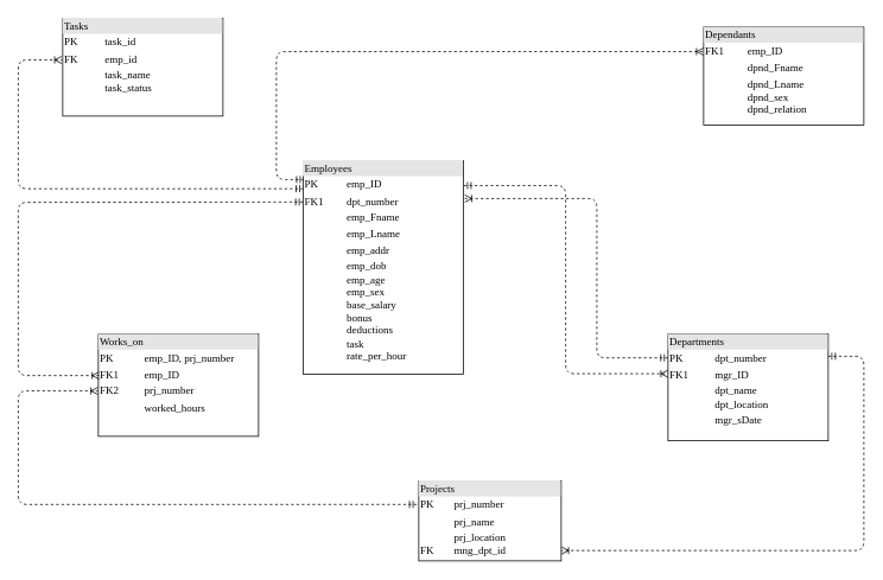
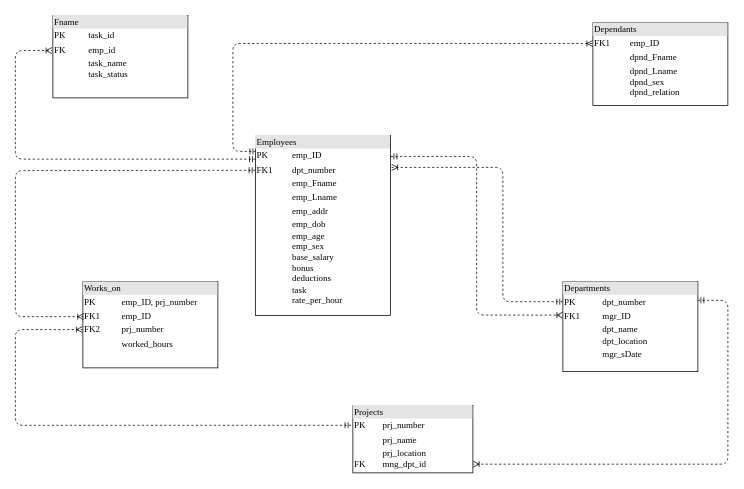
  <mxCell id="0" />
  <mxCell id="1" parent="0" />
  <mxCell id="2" style="edgeStyle=orthogonalEdgeStyle;html=1;dashed=1;labelBackgroundColor=none;startArrow=ERmandOne;endArrow=ERoneToMany;fontFamily=Verdana;fontSize=12;align=left;exitX=0.004;exitY=0.089;exitDx=0;exitDy=0;entryX=0;entryY=0.25;entryDx=0;entryDy=0;exitPerimeter=0;" parent="1" source="3" target="7" edge="1"><mxGeometry relative="1" as="geometry"><mxPoint x="590" y="250" as="sourcePoint" /><mxPoint x="750" y="350" as="targetPoint" /><Array as="points"><mxPoint x="310" y="201" /><mxPoint x="310" y="57" /></Array></mxGeometry></mxCell>
  <mxCell id="3" value="&lt;div style=&quot;box-sizing: border-box ; width: 100% ; background: #e4e4e4 ; padding: 2px&quot;&gt;Employees&lt;/div&gt;&lt;table style=&quot;width: 100% ; font-size: 1em&quot; cellpadding=&quot;2&quot; cellspacing=&quot;0&quot;&gt;&lt;tbody&gt;&lt;tr&gt;&lt;td&gt;PK&lt;/td&gt;&lt;td&gt;emp_ID&lt;/td&gt;&lt;/tr&gt;&lt;tr&gt;&lt;td&gt;FK1&lt;/td&gt;&lt;td&gt;dpt_number&lt;/td&gt;&lt;/tr&gt;&lt;tr&gt;&lt;td&gt;&lt;/td&gt;&lt;td&gt;emp_Fname&lt;/td&gt;&lt;/tr&gt;&lt;tr&gt;&lt;td&gt;&lt;br&gt;&lt;/td&gt;&lt;td&gt;emp_Lname&lt;br&gt;&lt;/td&gt;&lt;/tr&gt;&lt;tr&gt;&lt;td&gt;&lt;br&gt;&lt;/td&gt;&lt;td&gt;emp_addr&lt;br&gt;&lt;/td&gt;&lt;/tr&gt;&lt;tr&gt;&lt;td&gt;&lt;br&gt;&lt;/td&gt;&lt;td&gt;emp_dob&lt;br&gt;emp_age&lt;br&gt;emp_sex&lt;br&gt;base_salary&lt;br&gt;bonus&lt;br&gt;deductions&lt;br&gt;task&lt;br&gt;rate_per_hour&lt;br&gt;&lt;/td&gt;&lt;/tr&gt;&lt;/tbody&gt;&lt;/table&gt;" style="verticalAlign=top;align=left;overflow=fill;html=1;rounded=0;shadow=0;comic=0;labelBackgroundColor=none;strokeWidth=1;fontFamily=Verdana;fontSize=12" parent="1" vertex="1"><mxGeometry x="340" y="180" width="180" height="240" as="geometry" /></mxCell>
  <mxCell id="4" value="&lt;div style=&quot;box-sizing: border-box ; width: 100% ; background: #e4e4e4 ; padding: 2px&quot;&gt;Works_on&lt;br&gt;&lt;/div&gt;&lt;table style=&quot;width: 100% ; font-size: 1em&quot; cellpadding=&quot;2&quot; cellspacing=&quot;0&quot;&gt;&lt;tbody&gt;&lt;tr&gt;&lt;td&gt;PK&lt;/td&gt;&lt;td&gt;emp_ID, prj_number&lt;br&gt;&lt;/td&gt;&lt;/tr&gt;&lt;tr&gt;&lt;td&gt;FK1&lt;/td&gt;&lt;td&gt;emp_ID&lt;/td&gt;&lt;/tr&gt;&lt;tr&gt;&lt;td&gt;FK2&amp;nbsp;&amp;nbsp;&amp;nbsp;&amp;nbsp;&amp;nbsp; &lt;br&gt;&lt;/td&gt;&lt;td&gt;prj_number&lt;/td&gt;&lt;/tr&gt;&lt;tr&gt;&lt;td&gt;&lt;br&gt;&lt;/td&gt;&lt;td&gt;worked_hours&lt;br&gt;&lt;/td&gt;&lt;/tr&gt;&lt;tr&gt;&lt;td&gt;&lt;br&gt;&lt;/td&gt;&lt;td&gt;&lt;br&gt;&lt;/td&gt;&lt;/tr&gt;&lt;tr&gt;&lt;td&gt;&lt;br&gt;&lt;/td&gt;&lt;td&gt;&lt;br&gt;&lt;/td&gt;&lt;/tr&gt;&lt;tr&gt;&lt;td&gt;&lt;br&gt;&lt;/td&gt;&lt;td&gt;&lt;br&gt;&lt;/td&gt;&lt;/tr&gt;&lt;tr&gt;&lt;td&gt;&lt;br&gt;&lt;/td&gt;&lt;td&gt;&lt;br&gt;&lt;/td&gt;&lt;/tr&gt;&lt;tr&gt;&lt;td&gt;&lt;br&gt;&lt;/td&gt;&lt;td&gt;&lt;br&gt;&lt;/td&gt;&lt;/tr&gt;&lt;tr&gt;&lt;td&gt;&lt;br&gt;&lt;/td&gt;&lt;td&gt;&lt;br&gt;&lt;/td&gt;&lt;/tr&gt;&lt;/tbody&gt;&lt;/table&gt;" style="verticalAlign=top;align=left;overflow=fill;html=1;rounded=0;shadow=0;comic=0;labelBackgroundColor=none;strokeWidth=1;fontFamily=Verdana;fontSize=12" parent="1" vertex="1"><mxGeometry x="110" y="375" width="180" height="115" as="geometry" /></mxCell>
  <mxCell id="5" value="&lt;div style=&quot;box-sizing:border-box;width:100%;background:#e4e4e4;padding:2px;&quot;&gt;Projects&lt;/div&gt;&lt;table style=&quot;width:100%;font-size:1em;&quot; cellpadding=&quot;2&quot; cellspacing=&quot;0&quot;&gt;&lt;tbody&gt;&lt;tr&gt;&lt;td&gt;PK&lt;/td&gt;&lt;td&gt;prj_number&lt;/td&gt;&lt;/tr&gt;&lt;tr&gt;&lt;td&gt;&lt;br&gt;&lt;/td&gt;&lt;td&gt;prj_name&lt;/td&gt;&lt;/tr&gt;&lt;tr&gt;&lt;td&gt;&lt;br&gt;FK&lt;/td&gt;&lt;td&gt;prj_location&lt;br&gt;mng_dpt_id&lt;/td&gt;&lt;/tr&gt;&lt;/tbody&gt;&lt;/table&gt;" style="verticalAlign=top;align=left;overflow=fill;html=1;rounded=0;shadow=0;comic=0;labelBackgroundColor=none;strokeWidth=1;fontFamily=Verdana;fontSize=12" parent="1" vertex="1"><mxGeometry x="470" y="540" width="160" height="90" as="geometry" /></mxCell>
  <mxCell id="6" value="&lt;div style=&quot;box-sizing: border-box ; width: 100% ; background: #e4e4e4 ; padding: 2px&quot;&gt;Departments&lt;/div&gt;&lt;table style=&quot;width: 100% ; font-size: 1em&quot; cellpadding=&quot;2&quot; cellspacing=&quot;0&quot;&gt;&lt;tbody&gt;&lt;tr&gt;&lt;td&gt;PK&lt;/td&gt;&lt;td&gt;dpt_number&lt;/td&gt;&lt;/tr&gt;&lt;tr&gt;&lt;td&gt;FK1&lt;/td&gt;&lt;td&gt;mgr_ID&lt;/td&gt;&lt;/tr&gt;&lt;tr&gt;&lt;td&gt;&lt;br&gt;&lt;/td&gt;&lt;td&gt;dpt_name&lt;br&gt;dpt_location&lt;br&gt;&lt;/td&gt;&lt;/tr&gt;&lt;tr&gt;&lt;td&gt;&lt;br&gt;&lt;/td&gt;&lt;td&gt;mgr_sDate&lt;/td&gt;&lt;/tr&gt;&lt;tr&gt;&lt;td&gt;&lt;br&gt;&lt;/td&gt;&lt;td&gt;&lt;br&gt;&lt;/td&gt;&lt;/tr&gt;&lt;tr&gt;&lt;td&gt;&lt;br&gt;&lt;/td&gt;&lt;td&gt;&lt;br&gt;&lt;/td&gt;&lt;/tr&gt;&lt;tr&gt;&lt;td&gt;&lt;br&gt;&lt;/td&gt;&lt;td&gt;&lt;br&gt;&lt;/td&gt;&lt;/tr&gt;&lt;tr&gt;&lt;td&gt;&lt;br&gt;&lt;/td&gt;&lt;td&gt;&lt;br&gt;&lt;/td&gt;&lt;/tr&gt;&lt;tr&gt;&lt;td&gt;&lt;br&gt;&lt;/td&gt;&lt;td&gt;&lt;br&gt;&lt;/td&gt;&lt;/tr&gt;&lt;tr&gt;&lt;td&gt;&lt;br&gt;&lt;/td&gt;&lt;td&gt;&lt;br&gt;&lt;/td&gt;&lt;/tr&gt;&lt;tr&gt;&lt;td&gt;&lt;br&gt;&lt;/td&gt;&lt;td&gt;&lt;br&gt;&lt;/td&gt;&lt;/tr&gt;&lt;tr&gt;&lt;td&gt;&lt;br&gt;&lt;/td&gt;&lt;td&gt;&lt;br&gt;&lt;/td&gt;&lt;/tr&gt;&lt;/tbody&gt;&lt;/table&gt;" style="verticalAlign=top;align=left;overflow=fill;html=1;rounded=0;shadow=0;comic=0;labelBackgroundColor=none;strokeWidth=1;fontFamily=Verdana;fontSize=12" parent="1" vertex="1"><mxGeometry x="750" y="375" width="180" height="120" as="geometry" /></mxCell>
  <mxCell id="7" value="&lt;div style=&quot;box-sizing:border-box;width:100%;background:#e4e4e4;padding:2px;&quot;&gt;Dependants&lt;/div&gt;&lt;table style=&quot;width:100%;font-size:1em;&quot; cellpadding=&quot;2&quot; cellspacing=&quot;0&quot;&gt;&lt;tbody&gt;&lt;tr&gt;&lt;td&gt;FK1&lt;/td&gt;&lt;td&gt;emp_ID&lt;/td&gt;&lt;/tr&gt;&lt;tr&gt;&lt;td&gt;&lt;br&gt;&lt;/td&gt;&lt;td&gt;dpnd_Fname&lt;/td&gt;&lt;/tr&gt;&lt;tr&gt;&lt;td&gt;&lt;/td&gt;&lt;td&gt;dpnd_Lname&lt;br&gt;dpnd_sex&lt;br&gt;dpnd_relation&lt;br&gt;&lt;/td&gt;&lt;/tr&gt;&lt;/tbody&gt;&lt;/table&gt;" style="verticalAlign=top;align=left;overflow=fill;html=1;rounded=0;shadow=0;comic=0;labelBackgroundColor=none;strokeWidth=1;fontFamily=Verdana;fontSize=12" parent="1" vertex="1"><mxGeometry x="790" y="30" width="180" height="110" as="geometry" /></mxCell>
  <mxCell id="8" style="edgeStyle=orthogonalEdgeStyle;html=1;dashed=1;labelBackgroundColor=none;startArrow=ERmandOne;endArrow=ERoneToMany;fontFamily=Verdana;fontSize=12;align=left;entryX=0.006;entryY=0.406;entryDx=0;entryDy=0;exitX=-0.002;exitY=0.194;exitDx=0;exitDy=0;exitPerimeter=0;entryPerimeter=0;" parent="1" source="3" target="4" edge="1"><mxGeometry relative="1" as="geometry"><mxPoint x="330" y="240" as="sourcePoint" /><mxPoint x="80" y="434.965" as="targetPoint" /><Array as="points"><mxPoint x="309" y="227" /><mxPoint x="20" y="227" /><mxPoint x="20" y="422" /></Array></mxGeometry></mxCell>
  <mxCell id="9" style="edgeStyle=orthogonalEdgeStyle;html=1;dashed=1;labelBackgroundColor=none;startArrow=ERmandOne;endArrow=ERoneToMany;fontFamily=Verdana;fontSize=12;align=left;exitX=1.004;exitY=0.117;exitDx=0;exitDy=0;entryX=0;entryY=0.372;entryDx=0;entryDy=0;exitPerimeter=0;entryPerimeter=0;" parent="1" source="3" target="6" edge="1"><mxGeometry relative="1" as="geometry"><mxPoint x="120" y="445" as="sourcePoint" /><mxPoint x="320" y="650" as="targetPoint" /></mxGeometry></mxCell>
  <mxCell id="10" style="edgeStyle=orthogonalEdgeStyle;html=1;dashed=1;labelBackgroundColor=none;startArrow=ERmandOne;endArrow=ERoneToMany;fontFamily=Verdana;fontSize=12;align=left;exitX=-0.015;exitY=0.295;exitDx=0;exitDy=0;exitPerimeter=0;entryX=-0.002;entryY=0.556;entryDx=0;entryDy=0;entryPerimeter=0;" parent="1" source="5" target="4" edge="1"><mxGeometry relative="1" as="geometry"><mxPoint x="170" y="530" as="sourcePoint" /><mxPoint x="10" y="410" as="targetPoint" /><Array as="points"><mxPoint x="20" y="567" /><mxPoint x="20" y="439" /></Array></mxGeometry></mxCell>
  <mxCell id="11" style="edgeStyle=orthogonalEdgeStyle;html=1;dashed=1;labelBackgroundColor=none;startArrow=ERmandOne;endArrow=ERoneToMany;fontFamily=Verdana;fontSize=12;align=left;exitX=-0.001;exitY=0.223;exitDx=0;exitDy=0;entryX=1.009;entryY=0.178;entryDx=0;entryDy=0;entryPerimeter=0;exitPerimeter=0;" parent="1" source="6" target="3" edge="1"><mxGeometry relative="1" as="geometry"><mxPoint x="351" y="235" as="sourcePoint" /><mxPoint x="-60" y="235" as="targetPoint" /><Array as="points"><mxPoint x="670" y="402" /><mxPoint x="670" y="223" /></Array></mxGeometry></mxCell>
- <mxCell id="12" value="&lt;div style=&quot;box-sizing:border-box;width:100%;background:#e4e4e4;padding:2px;&quot;&gt;Tasks&lt;/div&gt;&lt;table style=&quot;width:100%;font-size:1em;&quot; cellpadding=&quot;2&quot; cellspacing=&quot;0&quot;&gt;&lt;tbody&gt;&lt;tr&gt;&lt;td&gt;PK&lt;br&gt;&lt;/td&gt;&lt;td&gt;task_id&lt;br&gt;&lt;/td&gt;&lt;/tr&gt;&lt;tr&gt;&lt;td&gt;FK&lt;br&gt;&lt;/td&gt;&lt;td&gt;emp_id&lt;br&gt;&lt;/td&gt;&lt;/tr&gt;&lt;tr&gt;&lt;td&gt;&lt;/td&gt;&lt;td&gt;task_name&lt;br&gt;task_status&lt;br&gt;&lt;br&gt;&lt;/td&gt;&lt;/tr&gt;&lt;/tbody&gt;&lt;/table&gt;" style="verticalAlign=top;align=left;overflow=fill;html=1;rounded=0;shadow=0;comic=0;labelBackgroundColor=none;strokeWidth=1;fontFamily=Verdana;fontSize=12" parent="1" vertex="1"><mxGeometry x="70" y="20" width="180" height="110" as="geometry" /></mxCell>
+ <mxCell id="12" value="&lt;div style=&quot;box-sizing:border-box;width:100%;background:#e4e4e4;padding:2px;&quot;&gt;Fname&lt;/div&gt;&lt;table style=&quot;width:100%;font-size:1em;&quot; cellpadding=&quot;2&quot; cellspacing=&quot;0&quot;&gt;&lt;tbody&gt;&lt;tr&gt;&lt;td&gt;PK&lt;br&gt;&lt;/td&gt;&lt;td&gt;task_id&lt;br&gt;&lt;/td&gt;&lt;/tr&gt;&lt;tr&gt;&lt;td&gt;FK&lt;br&gt;&lt;/td&gt;&lt;td&gt;emp_id&lt;br&gt;&lt;/td&gt;&lt;/tr&gt;&lt;tr&gt;&lt;td&gt;&lt;/td&gt;&lt;td&gt;task_name&lt;br&gt;task_status&lt;br&gt;&lt;br&gt;&lt;/td&gt;&lt;/tr&gt;&lt;/tbody&gt;&lt;/table&gt;" style="verticalAlign=top;align=left;overflow=fill;html=1;rounded=0;shadow=0;comic=0;labelBackgroundColor=none;strokeWidth=1;fontFamily=Verdana;fontSize=12" parent="1" vertex="1"><mxGeometry x="70" y="20" width="180" height="110" as="geometry" /></mxCell>
  <mxCell id="13" style="edgeStyle=orthogonalEdgeStyle;html=1;dashed=1;labelBackgroundColor=none;startArrow=ERmandOne;endArrow=ERoneToMany;fontFamily=Verdana;fontSize=12;align=left;exitX=0.001;exitY=0.132;exitDx=0;exitDy=0;exitPerimeter=0;entryX=-0.006;entryY=0.426;entryDx=0;entryDy=0;entryPerimeter=0;" parent="1" source="3" target="12" edge="1"><mxGeometry relative="1" as="geometry"><mxPoint x="350" y="237" as="sourcePoint" /><mxPoint x="0" y="80" as="targetPoint" /><Array as="points"><mxPoint x="20" y="212" /><mxPoint x="20" y="67" /></Array></mxGeometry></mxCell>
  <mxCell id="14" style="edgeStyle=orthogonalEdgeStyle;html=1;dashed=1;labelBackgroundColor=none;startArrow=ERmandOne;endArrow=ERoneToMany;fontFamily=Verdana;fontSize=12;align=left;exitX=1;exitY=0.208;exitDx=0;exitDy=0;exitPerimeter=0;entryX=1.002;entryY=0.871;entryDx=0;entryDy=0;entryPerimeter=0;" edge="1" parent="1" source="6" target="5"><mxGeometry relative="1" as="geometry"><mxPoint x="840" y="330" as="sourcePoint" /><mxPoint x="460" y="620" as="targetPoint" /><Array as="points"><mxPoint x="970" y="400" /><mxPoint x="970" y="618" /></Array></mxGeometry></mxCell>
